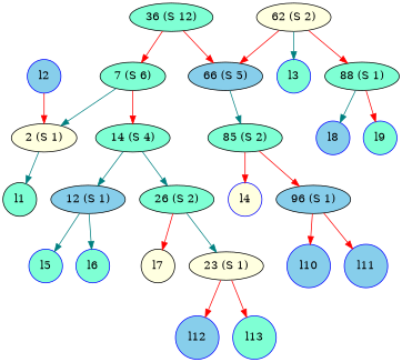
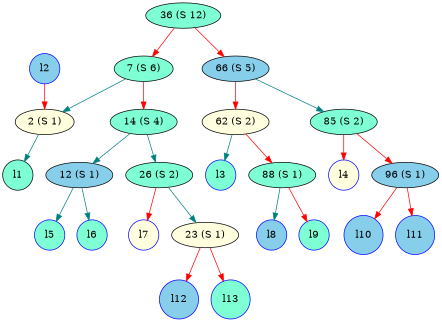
  digraph {
    ordering=out
    node [fillcolor=aquamarine shape=circle style=filled]
    edge [color=red]
    l1 [color=black width=.3]
    l2 [color=blue fillcolor=skyblue width=.3]
    l3 [color=blue width=.3]
    l4 [color=blue fillcolor=lightyellow width=.3]
    l5 [color=blue width=.3]
    l6 [color=blue width=.3]
-   l7 [color=black fillcolor=lightyellow width=.3]
+   l7 [color=blue fillcolor=lightyellow width=.3]
    l8 [color=blue fillcolor=skyblue width=.3]
    l9 [color=blue width=.3]
    l10 [color=blue fillcolor=skyblue width=.3]
    l11 [color=blue fillcolor=skyblue width=.3]
    l12 [color=blue fillcolor=skyblue width=.3]
    l13 [color=blue width=.3]
    n14 [label="36 (S 12)" shape=""]
    n15 [label="7 (S 6)" shape=""]
    n16 [fillcolor=skyblue label="66 (S 5)" shape=""]
    n17 [fillcolor=lightyellow label="2 (S 1)" shape=""]
    n18 [label="14 (S 4)" shape=""]
    n19 [fillcolor=lightyellow label="62 (S 2)" shape=""]
    n20 [label="85 (S 2)" shape=""]
    n21 [fillcolor=skyblue label="12 (S 1)" shape=""]
    n22 [label="26 (S 2)" shape=""]
    n23 [label="88 (S 1)" shape=""]
    n24 [fillcolor=skyblue label="96 (S 1)" shape=""]
    n25 [fillcolor=lightyellow label="23 (S 1)" shape=""]
    subgraph sub_1 {
      l1
      l2
      l3
      l4
      l5
      l6
      l7
      l8
      l9
      l10
      l11
      l12
      l13
    }
    subgraph sub_2 {
      n14
    }
    subgraph sub_3 {
      n15
    }
    subgraph sub_4 {
      n16
    }
    subgraph sub_5 {
      n17
    }
    subgraph sub_6 {
      n18
    }
    subgraph sub_7 {
      n19
    }
    subgraph sub_8 {
      n20
    }
    subgraph sub_9 {
      n21
    }
    subgraph sub_10 {
      n22
    }
    subgraph sub_11 {
      n23
    }
    subgraph sub_12 {
      n24
    }
    subgraph sub_13 {
      n25
    }
    l2 -> n17
    n14 -> n15
    n14 -> n16
    n15 -> n17 [color=teal]
    n15 -> n18
-   n19 -> n16
+   n16 -> n19
    n16 -> n20 [color=teal]
    n17 -> l1 [color=teal]
    n18 -> n21 [color=teal]
    n18 -> n22 [color=teal]
    n19 -> l3 [color=teal]
    n19 -> n23
    n20 -> l4
    n20 -> n24
    n21 -> l5 [color=teal]
    n21 -> l6 [color=teal]
    n22 -> l7
    n22 -> n25 [color=teal]
    n23 -> l8 [color=teal]
    n23 -> l9
    n24 -> l10
    n24 -> l11
    n25 -> l12
    n25 -> l13
  }
